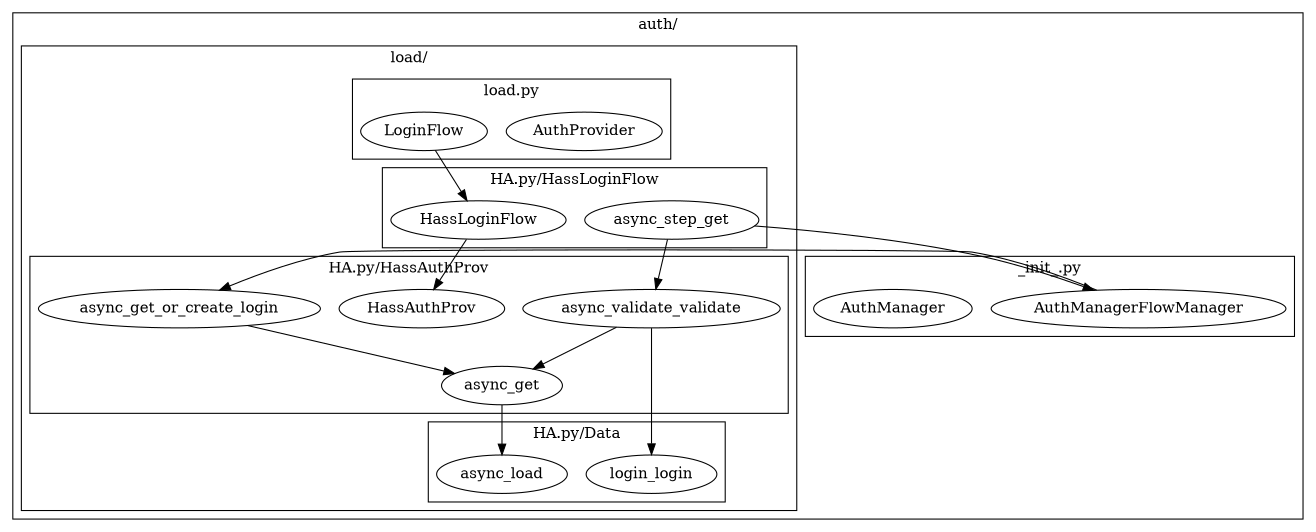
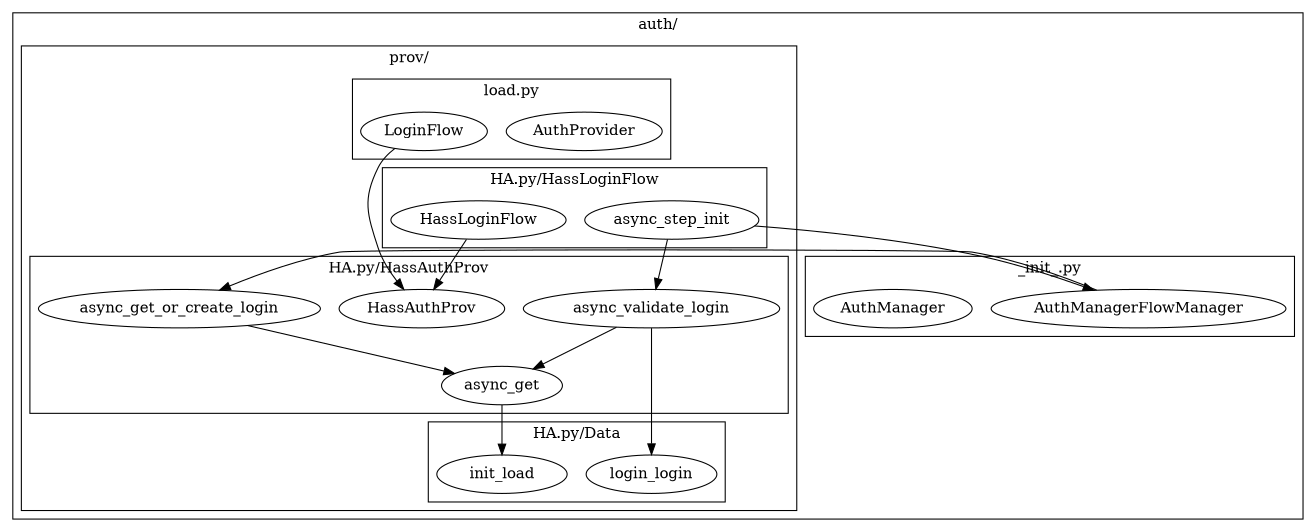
  digraph {
    AuthManagerFlowManager
    AuthManager
    AuthProvider
    LoginFlow
-   async_step_init [label=async_step_get]
+   async_step_init
    HassLoginFlow
-   async_validate_login [label=async_validate_validate]
+   async_validate_login
    HassAuthProv
    n9 [label=async_get]
    n10 [label=async_get_or_create_login]
-   async_load
+   async_load [label=init_load]
    n12 [label=login_login]
    subgraph cluster_1 {
      label="auth/"
      subgraph cluster_2 {
        label="_init_.py"
        AuthManagerFlowManager
        AuthManager
      }
      subgraph cluster_3 {
-       label="load/"
+       label="prov/"
        subgraph cluster_4 {
          label="load.py"
          AuthProvider
          LoginFlow
        }
        subgraph cluster_5 {
          label="HA.py/HassLoginFlow"
          async_step_init
          HassLoginFlow
        }
        subgraph cluster_6 {
          label="HA.py/HassAuthProv"
          async_validate_login
          HassAuthProv
          n9
          n10
        }
        subgraph cluster_7 {
          label="HA.py/Data"
          async_load
          n12
        }
      }
    }
    AuthManagerFlowManager -> n10
-   LoginFlow -> HassLoginFlow
+   LoginFlow -> HassAuthProv
    async_step_init -> AuthManagerFlowManager
    async_step_init -> async_validate_login
    HassLoginFlow -> HassAuthProv
    async_validate_login -> n9
    async_validate_login -> n12
    n9 -> async_load
    n10 -> n9
  }
